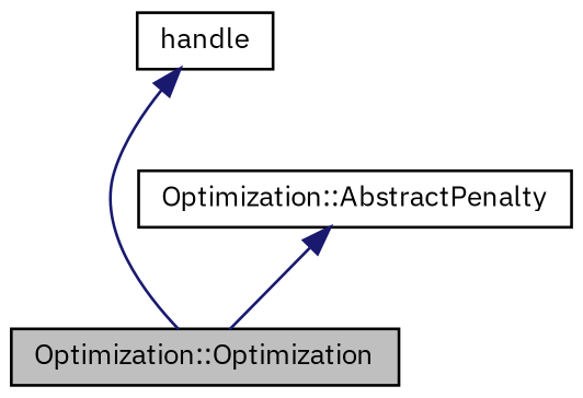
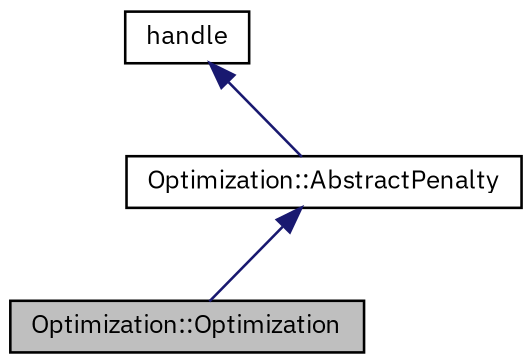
  digraph {
    fontname="IBM Plex Sans"
    node [color=black fontname="IBM Plex Sans" fontsize=10 shape=record]
    edge [color=midnightblue dir=back fontname="IBM Plex Sans" fontsize=10 labelfontname=FreeSans labelfontsize=10 style=solid]
    n1 [fillcolor=grey75 fontcolor=black height=0.2 label="Optimization::Optimization" style=filled width=0.4]
    n2 [height=0.2 label="Optimization::AbstractPenalty" width=0.4]
    n3 [height=0.2 label=handle width=0.4]
    n2 -> n1
-   n3 -> n1
+   n3 -> n2
  }
